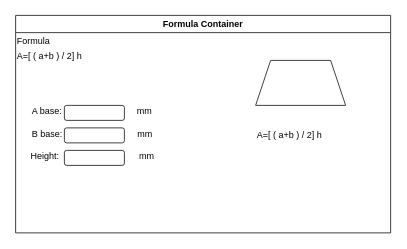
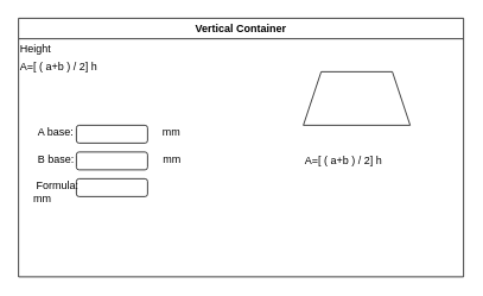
  <mxCell id="0" />
  <mxCell id="1" parent="0" />
- <mxCell id="2" value="Formula Container" style="swimlane;swimlaneFillColor=#FFFFFF;" vertex="1" parent="1"><mxGeometry x="20" y="20" width="500" height="290" as="geometry" /></mxCell>
- <mxCell id="3" value="Formula" style="text;html=1;strokeColor=none;fillColor=none;align=left;verticalAlign=middle;whiteSpace=wrap;rounded=0;" vertex="1" parent="2"><mxGeometry y="20" width="180" height="30" as="geometry" /></mxCell>
+ <mxCell id="2" value="Vertical Container" style="swimlane;swimlaneFillColor=#FFFFFF;" vertex="1" parent="1"><mxGeometry x="20" y="20" width="500" height="290" as="geometry" /></mxCell>
+ <mxCell id="3" value="Height" style="text;html=1;strokeColor=none;fillColor=none;align=left;verticalAlign=middle;whiteSpace=wrap;rounded=0;" vertex="1" parent="2"><mxGeometry y="20" width="180" height="30" as="geometry" /></mxCell>
  <mxCell id="4" value="A=[ ( a+b ) / 2] h&amp;nbsp;" style="text;html=1;strokeColor=none;fillColor=none;align=left;verticalAlign=middle;whiteSpace=wrap;rounded=0;" vertex="1" parent="2"><mxGeometry y="40" width="180" height="30" as="geometry" /></mxCell>
  <mxCell id="5" value="" style="rounded=1;whiteSpace=wrap;html=1;" vertex="1" parent="2"><mxGeometry x="65" y="120" width="80" height="20" as="geometry" /></mxCell>
  <mxCell id="6" value="" style="rounded=1;whiteSpace=wrap;html=1;" vertex="1" parent="2"><mxGeometry x="65" y="150" width="80" height="20" as="geometry" /></mxCell>
  <mxCell id="7" value="" style="rounded=1;whiteSpace=wrap;html=1;" vertex="1" parent="2"><mxGeometry x="65" y="180" width="80" height="20" as="geometry" /></mxCell>
  <mxCell id="8" value="A base:&amp;nbsp; &amp;nbsp; &amp;nbsp; &amp;nbsp; &amp;nbsp; &amp;nbsp; &amp;nbsp; &amp;nbsp; &amp;nbsp; &amp;nbsp; &amp;nbsp; &amp;nbsp; &amp;nbsp; &amp;nbsp; &amp;nbsp; mm&amp;nbsp; &amp;nbsp; &amp;nbsp; &amp;nbsp;" style="text;html=1;strokeColor=none;fillColor=none;align=left;verticalAlign=middle;whiteSpace=wrap;rounded=0;" vertex="1" parent="2"><mxGeometry x="20" y="120" width="170" height="30" as="geometry" /></mxCell>
- <mxCell id="9" value="&amp;nbsp;Height:&amp;nbsp; &amp;nbsp; &amp;nbsp; &amp;nbsp; &amp;nbsp; &amp;nbsp; &amp;nbsp; &amp;nbsp; &amp;nbsp; &amp;nbsp; &amp;nbsp; &amp;nbsp; &amp;nbsp; &amp;nbsp; &amp;nbsp; &amp;nbsp; mm&amp;nbsp; &amp;nbsp; &amp;nbsp; &amp;nbsp;" style="text;html=1;strokeColor=none;fillColor=none;align=left;verticalAlign=middle;whiteSpace=wrap;rounded=0;" vertex="1" parent="2"><mxGeometry x="15" y="180" width="180" height="30" as="geometry" /></mxCell>
+ <mxCell id="9" value="&amp;nbsp;Formula:&amp;nbsp; &amp;nbsp; &amp;nbsp; &amp;nbsp; &amp;nbsp; &amp;nbsp; &amp;nbsp; &amp;nbsp; &amp;nbsp; &amp;nbsp; &amp;nbsp; &amp;nbsp; &amp;nbsp; &amp;nbsp; &amp;nbsp; &amp;nbsp; mm&amp;nbsp; &amp;nbsp; &amp;nbsp; &amp;nbsp;" style="text;html=1;strokeColor=none;fillColor=none;align=left;verticalAlign=middle;whiteSpace=wrap;rounded=0;" vertex="1" parent="2"><mxGeometry x="15" y="180" width="180" height="30" as="geometry" /></mxCell>
  <mxCell id="10" value="B base:&amp;nbsp; &amp;nbsp; &amp;nbsp; &amp;nbsp; &amp;nbsp; &amp;nbsp; &amp;nbsp; &amp;nbsp; &amp;nbsp; &amp;nbsp; &amp;nbsp; &amp;nbsp; &amp;nbsp; &amp;nbsp; &amp;nbsp; mm&amp;nbsp; &amp;nbsp; &amp;nbsp; &amp;nbsp;" style="text;html=1;strokeColor=none;fillColor=none;align=left;verticalAlign=middle;whiteSpace=wrap;rounded=0;" vertex="1" parent="2"><mxGeometry x="20" y="150" width="170" height="30" as="geometry" /></mxCell>
  <mxCell id="11" value="A=[ ( a+b ) / 2] h&amp;nbsp;" style="text;html=1;strokeColor=none;fillColor=none;align=left;verticalAlign=middle;whiteSpace=wrap;rounded=0;" vertex="1" parent="2"><mxGeometry x="320" y="145" width="180" height="30" as="geometry" /></mxCell>
  <mxCell id="12" value="" style="shape=trapezoid;perimeter=trapezoidPerimeter;whiteSpace=wrap;html=1;fixedSize=1;" vertex="1" parent="2"><mxGeometry x="320" y="60" width="120" height="60" as="geometry" /></mxCell>
